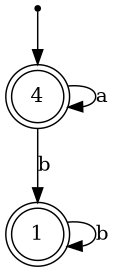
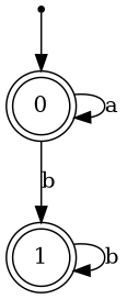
  digraph {
    rankdir=TB
    node [shape=doublecircle]
-   0 [label=4]
+   0
    1
    q [shape=point]
    0 -> 0 [label=a]
    0 -> 1 [label=b]
    1 -> 1 [label=b]
    q -> 0
  }
